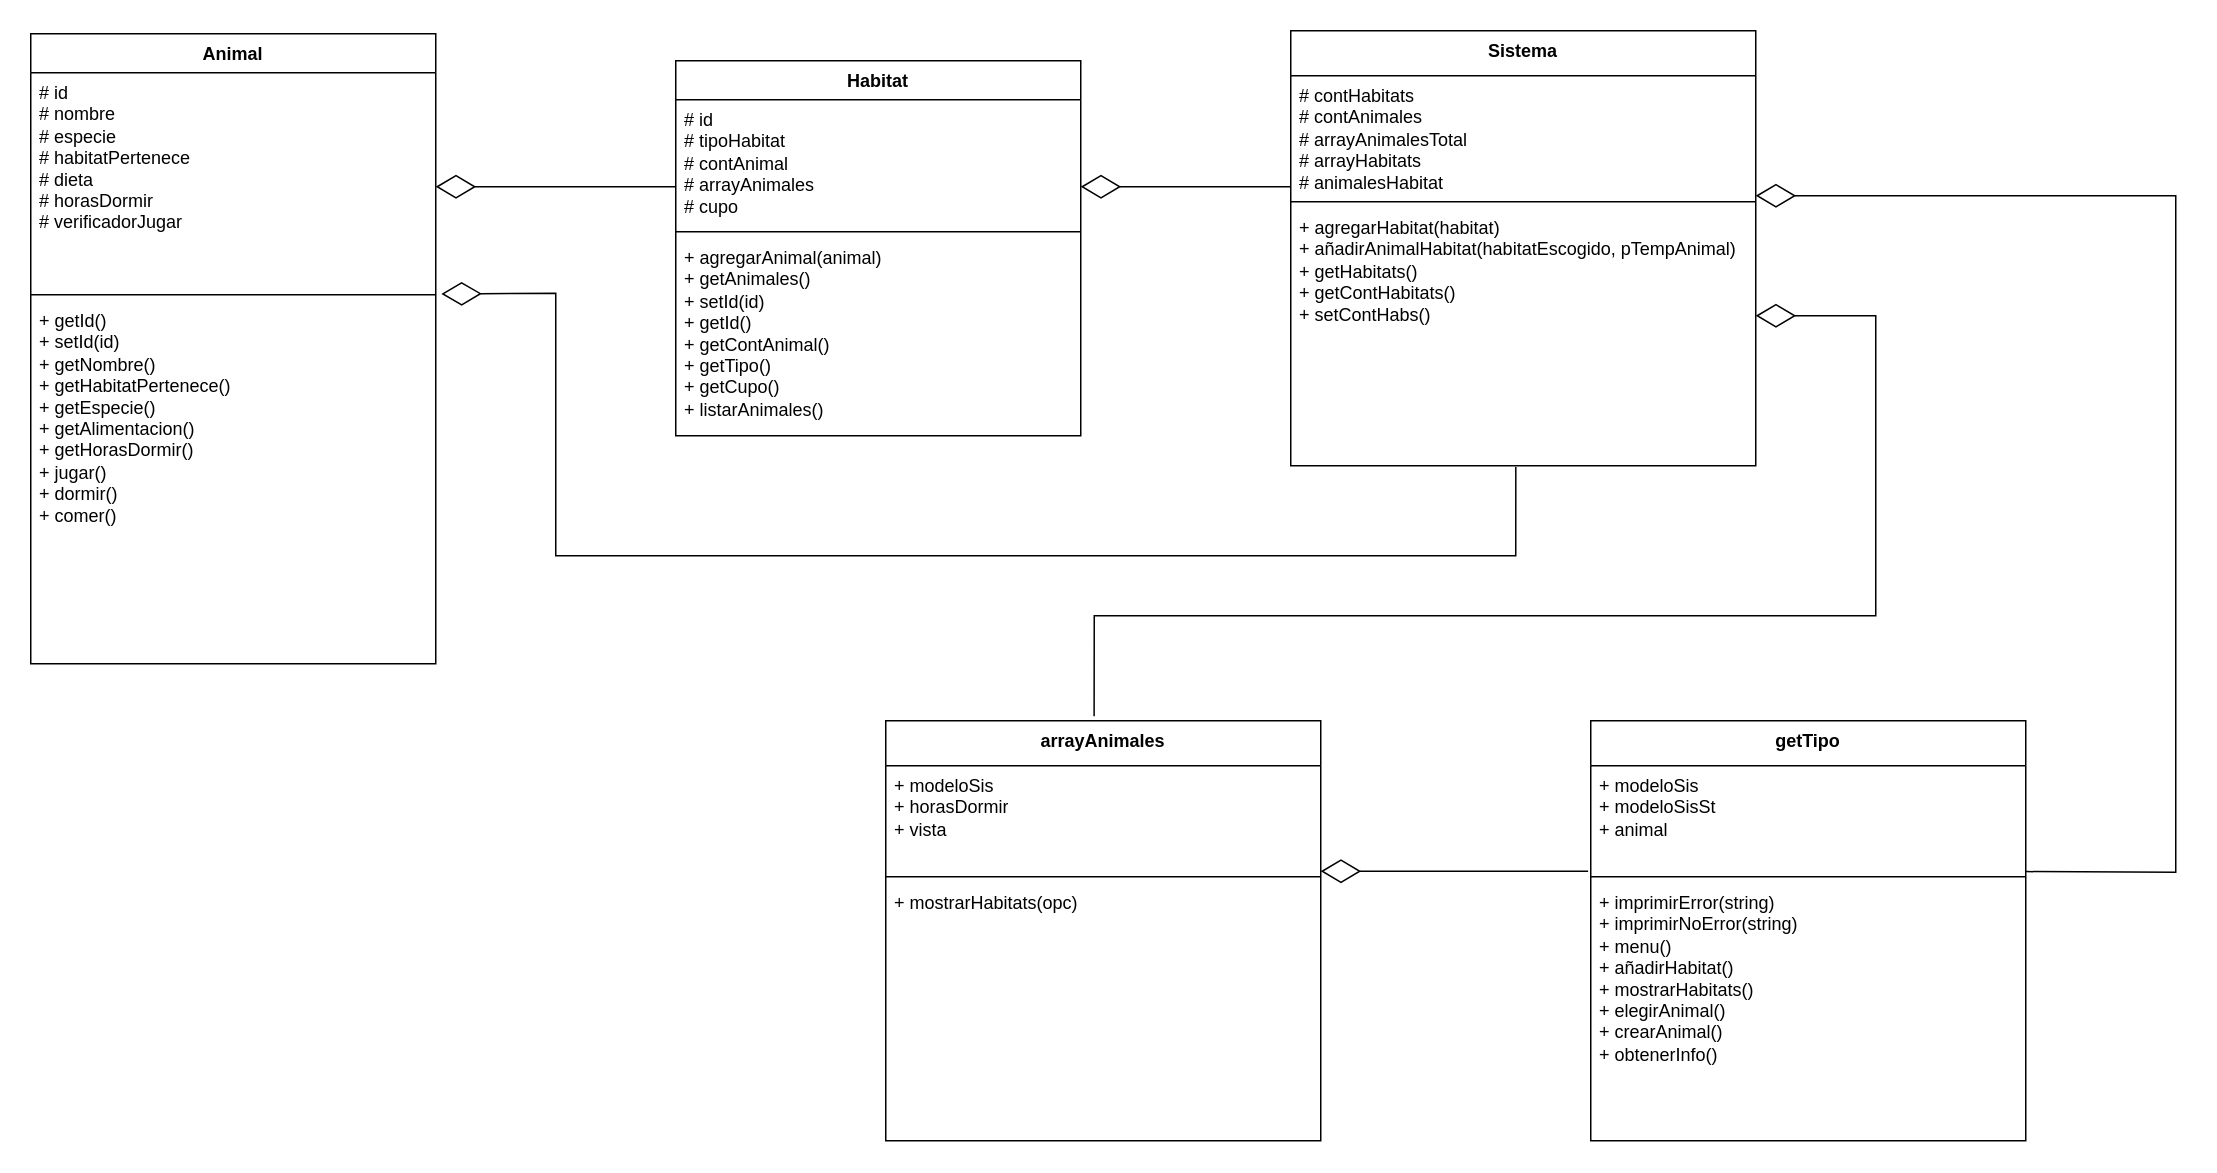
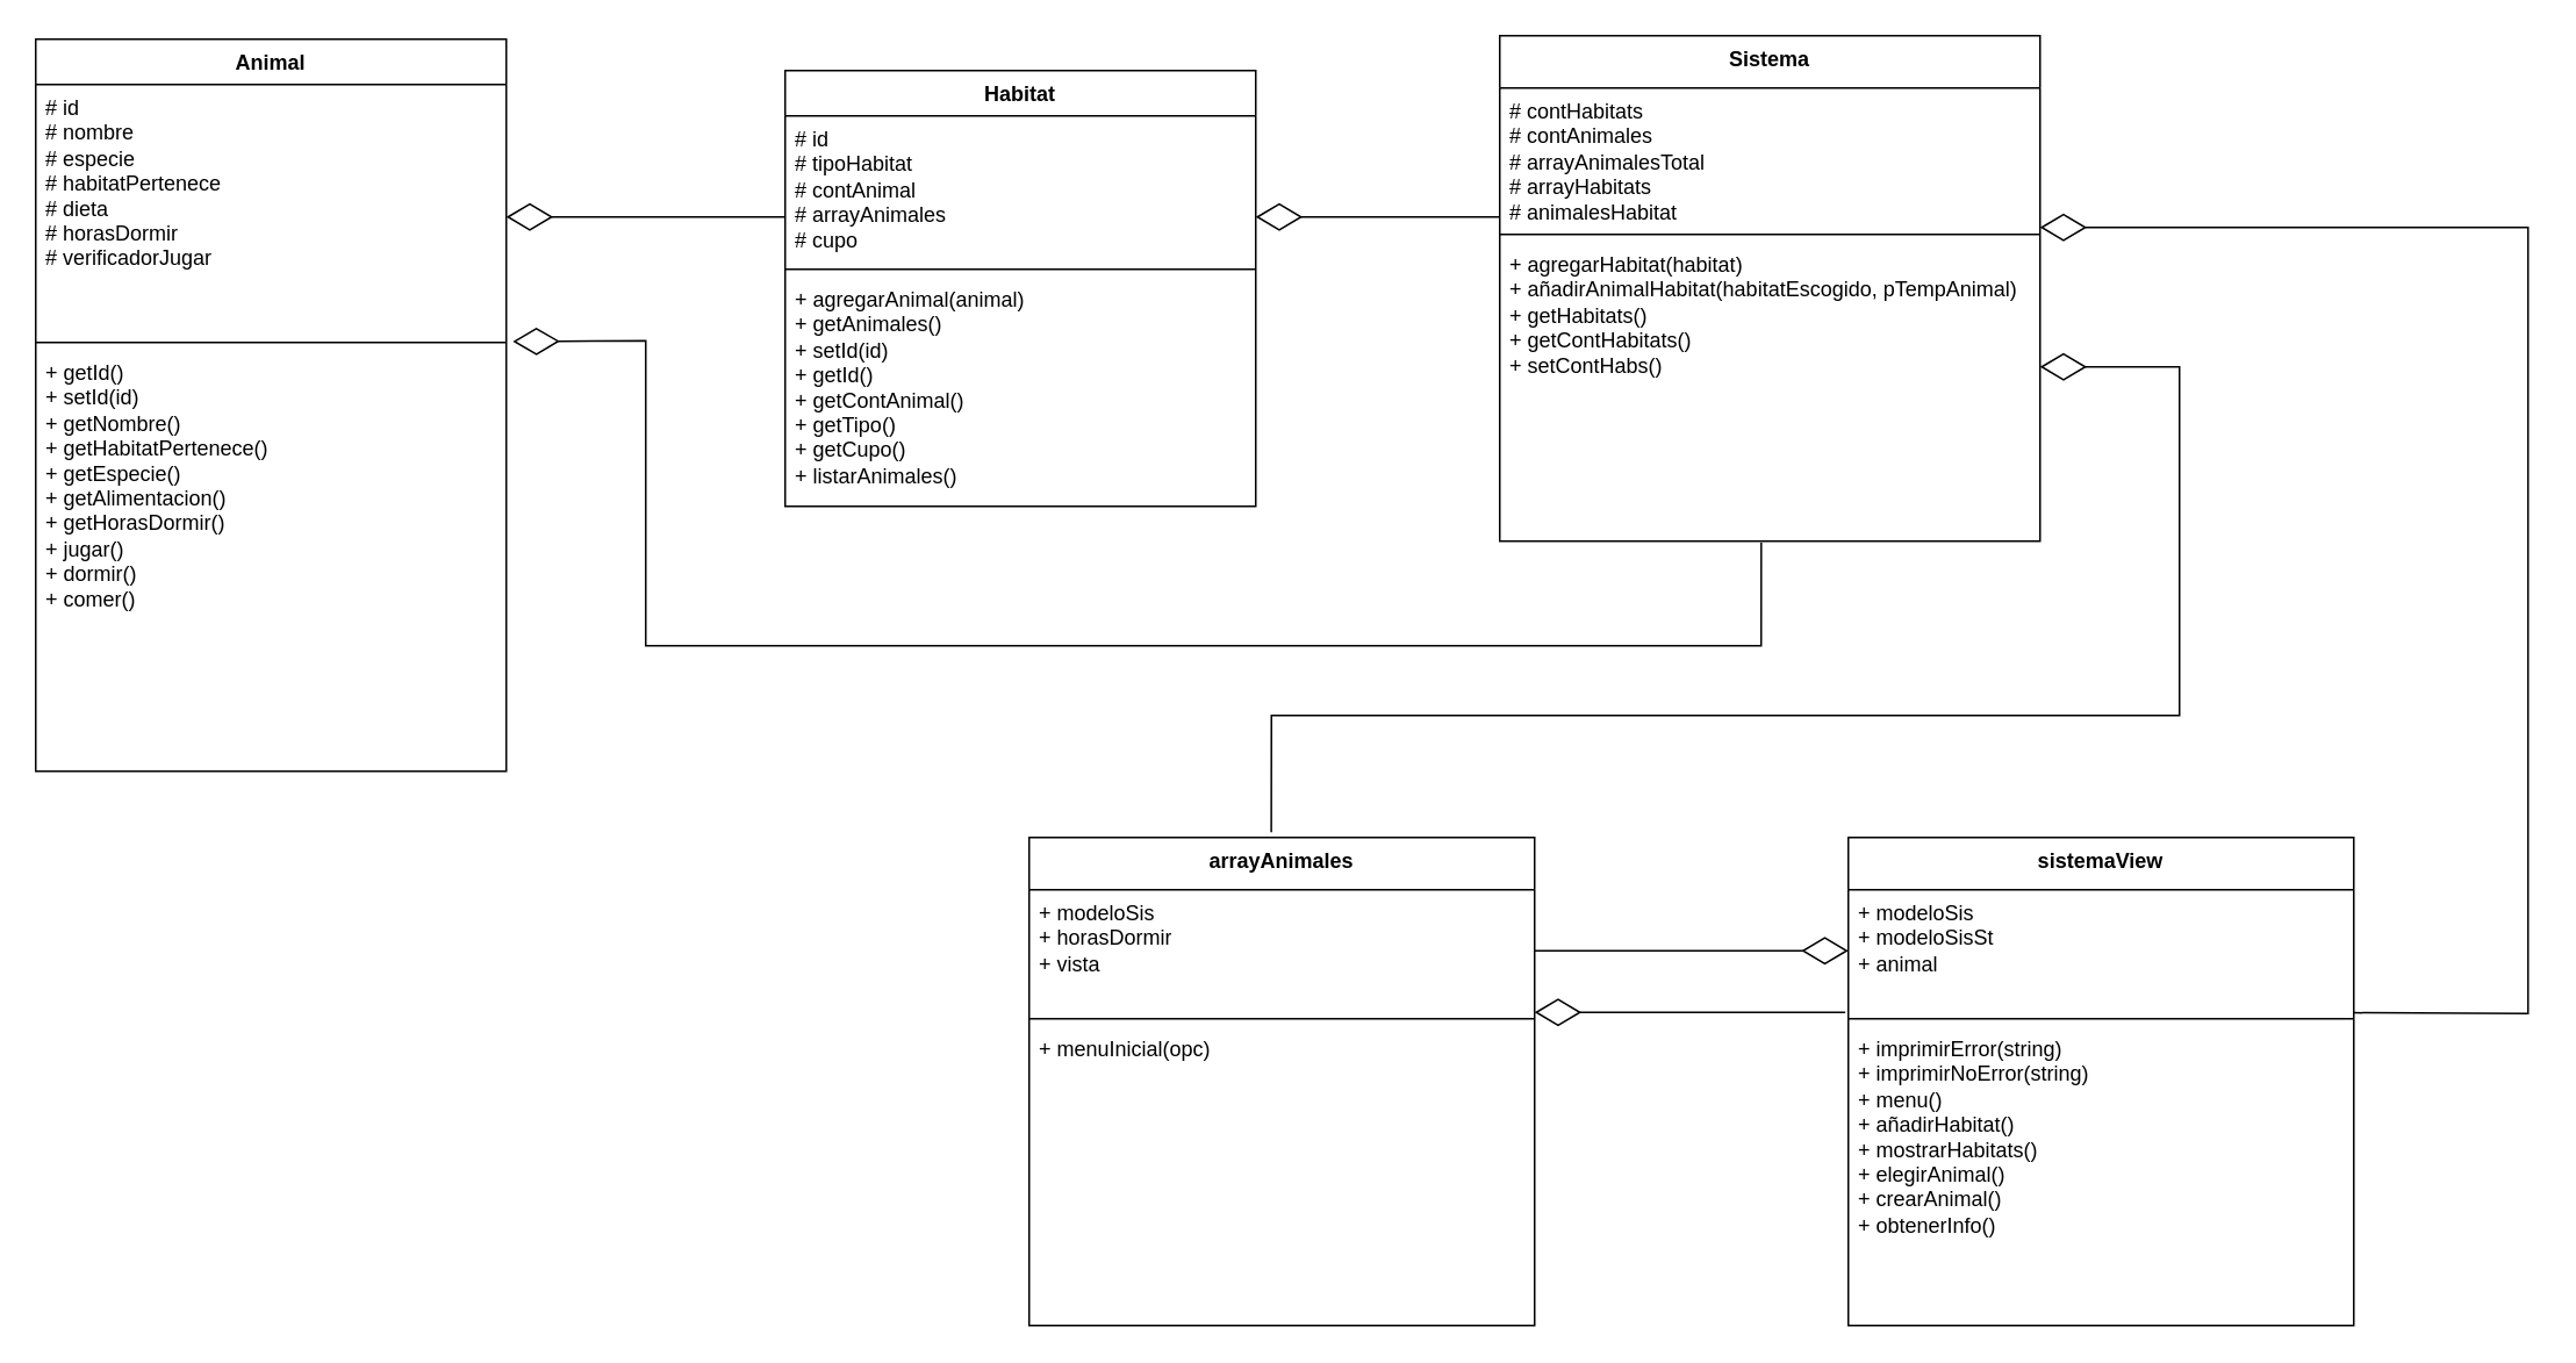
  <mxCell id="0" />
  <mxCell id="1" parent="0" />
  <mxCell id="2" value="Animal" style="swimlane;fontStyle=1;align=center;verticalAlign=top;childLayout=stackLayout;horizontal=1;startSize=26;horizontalStack=0;resizeParent=1;resizeParentMax=0;resizeLast=0;collapsible=1;marginBottom=0;whiteSpace=wrap;html=1;" parent="1" vertex="1"><mxGeometry x="20" y="22" width="270" height="420" as="geometry"><mxRectangle y="280" width="100" height="30" as="alternateBounds" /></mxGeometry></mxCell>
  <mxCell id="3" value="# id&lt;br&gt;# nombre&lt;br&gt;# especie&lt;br&gt;# habitatPertenece&lt;br&gt;# dieta&lt;br&gt;# horasDormir&lt;br&gt;# verificadorJugar" style="text;strokeColor=none;fillColor=none;align=left;verticalAlign=top;spacingLeft=4;spacingRight=4;overflow=hidden;rotatable=0;points=[[0,0.5],[1,0.5]];portConstraint=eastwest;whiteSpace=wrap;html=1;" parent="2" vertex="1"><mxGeometry y="26" width="270" height="144" as="geometry" /></mxCell>
  <mxCell id="4" value="" style="line;strokeWidth=1;fillColor=none;align=left;verticalAlign=middle;spacingTop=-1;spacingLeft=3;spacingRight=3;rotatable=0;labelPosition=right;points=[];portConstraint=eastwest;strokeColor=inherit;" parent="2" vertex="1"><mxGeometry y="170" width="270" height="8" as="geometry" /></mxCell>
  <mxCell id="5" value="+ getId()&lt;br&gt;+ setId(id)&lt;br&gt;+ getNombre()&lt;br&gt;+ getHabitatPertenece()&lt;br&gt;+ getEspecie()&lt;br&gt;+ getAlimentacion()&lt;br&gt;+ getHorasDormir()&lt;br&gt;+ jugar()&lt;br&gt;+ dormir()&lt;br&gt;+ comer()" style="text;strokeColor=none;fillColor=none;align=left;verticalAlign=top;spacingLeft=4;spacingRight=4;overflow=hidden;rotatable=0;points=[[0,0.5],[1,0.5]];portConstraint=eastwest;whiteSpace=wrap;html=1;" parent="2" vertex="1"><mxGeometry y="178" width="270" height="242" as="geometry" /></mxCell>
  <mxCell id="6" value="Sistema" style="swimlane;fontStyle=1;align=center;verticalAlign=top;childLayout=stackLayout;horizontal=1;startSize=30;horizontalStack=0;resizeParent=1;resizeParentMax=0;resizeLast=0;collapsible=1;marginBottom=0;whiteSpace=wrap;html=1;" parent="1" vertex="1"><mxGeometry x="860" y="20" width="310" height="290" as="geometry" /></mxCell>
  <mxCell id="7" value="# contHabitats&lt;br&gt;# contAnimales&lt;br&gt;# arrayAnimalesTotal&lt;br&gt;# arrayHabitats&lt;br&gt;# animalesHabitat&lt;br&gt;" style="text;strokeColor=none;fillColor=none;align=left;verticalAlign=top;spacingLeft=4;spacingRight=4;overflow=hidden;rotatable=0;points=[[0,0.5],[1,0.5]];portConstraint=eastwest;whiteSpace=wrap;html=1;" parent="6" vertex="1"><mxGeometry y="30" width="310" height="80" as="geometry" /></mxCell>
  <mxCell id="8" value="" style="line;strokeWidth=1;fillColor=none;align=left;verticalAlign=middle;spacingTop=-1;spacingLeft=3;spacingRight=3;rotatable=0;labelPosition=right;points=[];portConstraint=eastwest;strokeColor=inherit;" parent="6" vertex="1"><mxGeometry y="110" width="310" height="8" as="geometry" /></mxCell>
  <mxCell id="9" value="+ agregarHabitat(habitat)&lt;br&gt;+ añadirAnimalHabitat(habitatEscogido, pTempAnimal)&lt;br&gt;+ getHabitats()&lt;br&gt;+ getContHabitats()&lt;br&gt;+ setContHabs()" style="text;strokeColor=none;fillColor=none;align=left;verticalAlign=top;spacingLeft=4;spacingRight=4;overflow=hidden;rotatable=0;points=[[0,0.5],[1,0.5]];portConstraint=eastwest;whiteSpace=wrap;html=1;" parent="6" vertex="1"><mxGeometry y="118" width="310" height="172" as="geometry" /></mxCell>
  <mxCell id="10" value="Habitat" style="swimlane;fontStyle=1;align=center;verticalAlign=top;childLayout=stackLayout;horizontal=1;startSize=26;horizontalStack=0;resizeParent=1;resizeParentMax=0;resizeLast=0;collapsible=1;marginBottom=0;whiteSpace=wrap;html=1;" parent="1" vertex="1"><mxGeometry x="450" y="40" width="270" height="250" as="geometry" /></mxCell>
  <mxCell id="11" value="# id&amp;nbsp;&lt;br&gt;# tipoHabitat&lt;br&gt;# contAnimal&lt;br&gt;# arrayAnimales&lt;br&gt;# cupo" style="text;strokeColor=none;fillColor=none;align=left;verticalAlign=top;spacingLeft=4;spacingRight=4;overflow=hidden;rotatable=0;points=[[0,0.5],[1,0.5]];portConstraint=eastwest;whiteSpace=wrap;html=1;" parent="10" vertex="1"><mxGeometry y="26" width="270" height="84" as="geometry" /></mxCell>
  <mxCell id="12" value="" style="line;strokeWidth=1;fillColor=none;align=left;verticalAlign=middle;spacingTop=-1;spacingLeft=3;spacingRight=3;rotatable=0;labelPosition=right;points=[];portConstraint=eastwest;strokeColor=inherit;" parent="10" vertex="1"><mxGeometry y="110" width="270" height="8" as="geometry" /></mxCell>
  <mxCell id="13" value="+ agregarAnimal(animal)&lt;br&gt;+ getAnimales()&lt;br&gt;+ setId(id)&lt;br&gt;+ getId()&lt;br&gt;+ getContAnimal()&lt;br&gt;+ getTipo()&lt;br&gt;+ getCupo()&lt;br&gt;+ listarAnimales()" style="text;strokeColor=none;fillColor=none;align=left;verticalAlign=top;spacingLeft=4;spacingRight=4;overflow=hidden;rotatable=0;points=[[0,0.5],[1,0.5]];portConstraint=eastwest;whiteSpace=wrap;html=1;" parent="10" vertex="1"><mxGeometry y="118" width="270" height="132" as="geometry" /></mxCell>
  <mxCell id="14" value="" style="endArrow=diamondThin;endFill=0;endSize=24;html=1;rounded=0;" parent="1" edge="1"><mxGeometry width="160" relative="1" as="geometry"><mxPoint x="450" y="124" as="sourcePoint" /><mxPoint x="290" y="124" as="targetPoint" /></mxGeometry></mxCell>
  <mxCell id="15" value="" style="endArrow=diamondThin;endFill=0;endSize=24;html=1;rounded=0;exitX=0;exitY=0.925;exitDx=0;exitDy=0;exitPerimeter=0;" parent="1" source="7" edge="1"><mxGeometry width="160" relative="1" as="geometry"><mxPoint x="860" y="130" as="sourcePoint" /><mxPoint x="720" y="124" as="targetPoint" /></mxGeometry></mxCell>
  <mxCell id="16" value="arrayAnimales" style="swimlane;fontStyle=1;align=center;verticalAlign=top;childLayout=stackLayout;horizontal=1;startSize=30;horizontalStack=0;resizeParent=1;resizeParentMax=0;resizeLast=0;collapsible=1;marginBottom=0;whiteSpace=wrap;html=1;" vertex="1" parent="1"><mxGeometry x="590" y="480" width="290" height="280" as="geometry" /></mxCell>
  <mxCell id="17" value="+ modeloSis&lt;br&gt;+ horasDormir&lt;br&gt;+ vista" style="text;strokeColor=none;fillColor=none;align=left;verticalAlign=top;spacingLeft=4;spacingRight=4;overflow=hidden;rotatable=0;points=[[0,0.5],[1,0.5]];portConstraint=eastwest;whiteSpace=wrap;html=1;" vertex="1" parent="16"><mxGeometry y="30" width="290" height="70" as="geometry" /></mxCell>
  <mxCell id="18" value="" style="line;strokeWidth=1;fillColor=none;align=left;verticalAlign=middle;spacingTop=-1;spacingLeft=3;spacingRight=3;rotatable=0;labelPosition=right;points=[];portConstraint=eastwest;strokeColor=inherit;" vertex="1" parent="16"><mxGeometry y="100" width="290" height="8" as="geometry" /></mxCell>
- <mxCell id="19" value="+ mostrarHabitats(opc)" style="text;strokeColor=none;fillColor=none;align=left;verticalAlign=top;spacingLeft=4;spacingRight=4;overflow=hidden;rotatable=0;points=[[0,0.5],[1,0.5]];portConstraint=eastwest;whiteSpace=wrap;html=1;" vertex="1" parent="16"><mxGeometry y="108" width="290" height="172" as="geometry" /></mxCell>
- <mxCell id="20" value="getTipo" style="swimlane;fontStyle=1;align=center;verticalAlign=top;childLayout=stackLayout;horizontal=1;startSize=30;horizontalStack=0;resizeParent=1;resizeParentMax=0;resizeLast=0;collapsible=1;marginBottom=0;whiteSpace=wrap;html=1;" vertex="1" parent="1"><mxGeometry x="1060" y="480" width="290" height="280" as="geometry" /></mxCell>
+ <mxCell id="19" value="+ menuInicial(opc)" style="text;strokeColor=none;fillColor=none;align=left;verticalAlign=top;spacingLeft=4;spacingRight=4;overflow=hidden;rotatable=0;points=[[0,0.5],[1,0.5]];portConstraint=eastwest;whiteSpace=wrap;html=1;" vertex="1" parent="16"><mxGeometry y="108" width="290" height="172" as="geometry" /></mxCell>
+ <mxCell id="20" value="sistemaView" style="swimlane;fontStyle=1;align=center;verticalAlign=top;childLayout=stackLayout;horizontal=1;startSize=30;horizontalStack=0;resizeParent=1;resizeParentMax=0;resizeLast=0;collapsible=1;marginBottom=0;whiteSpace=wrap;html=1;" vertex="1" parent="1"><mxGeometry x="1060" y="480" width="290" height="280" as="geometry" /></mxCell>
  <mxCell id="21" value="+ modeloSis&lt;br&gt;+ modeloSisSt&lt;br&gt;+ animal" style="text;strokeColor=none;fillColor=none;align=left;verticalAlign=top;spacingLeft=4;spacingRight=4;overflow=hidden;rotatable=0;points=[[0,0.5],[1,0.5]];portConstraint=eastwest;whiteSpace=wrap;html=1;" vertex="1" parent="20"><mxGeometry y="30" width="290" height="70" as="geometry" /></mxCell>
  <mxCell id="22" value="" style="line;strokeWidth=1;fillColor=none;align=left;verticalAlign=middle;spacingTop=-1;spacingLeft=3;spacingRight=3;rotatable=0;labelPosition=right;points=[];portConstraint=eastwest;strokeColor=inherit;" vertex="1" parent="20"><mxGeometry y="100" width="290" height="8" as="geometry" /></mxCell>
  <mxCell id="23" value="+ imprimirError(string)&lt;br&gt;+ imprimirNoError(string)&lt;br&gt;+ menu()&lt;br&gt;+ añadirHabitat()&lt;br&gt;+ mostrarHabitats()&lt;br&gt;+ elegirAnimal()&lt;br&gt;+ crearAnimal()&lt;br&gt;+ obtenerInfo()" style="text;strokeColor=none;fillColor=none;align=left;verticalAlign=top;spacingLeft=4;spacingRight=4;overflow=hidden;rotatable=0;points=[[0,0.5],[1,0.5]];portConstraint=eastwest;whiteSpace=wrap;html=1;" vertex="1" parent="20"><mxGeometry y="108" width="290" height="172" as="geometry" /></mxCell>
  <mxCell id="24" value="" style="endArrow=diamondThin;endFill=0;endSize=24;html=1;rounded=0;exitX=0.484;exitY=1.005;exitDx=0;exitDy=0;exitPerimeter=0;entryX=1.014;entryY=1.024;entryDx=0;entryDy=0;entryPerimeter=0;" edge="1" parent="1" source="9" target="3"><mxGeometry width="160" relative="1" as="geometry"><mxPoint x="810" y="340" as="sourcePoint" /><mxPoint x="275.529" y="140" as="targetPoint" /><Array as="points"><mxPoint x="1010" y="370" /><mxPoint x="370" y="370" /><mxPoint x="370" y="195" /></Array></mxGeometry></mxCell>
  <mxCell id="25" value="" style="endArrow=diamondThin;endFill=0;endSize=24;html=1;rounded=0;exitX=1;exitY=1.008;exitDx=0;exitDy=0;exitPerimeter=0;" edge="1" parent="1" source="21"><mxGeometry width="160" relative="1" as="geometry"><mxPoint x="1440" y="590" as="sourcePoint" /><mxPoint x="1170" y="130" as="targetPoint" /><Array as="points"><mxPoint x="1450" y="581" /><mxPoint x="1450" y="380" /><mxPoint x="1450" y="130" /></Array></mxGeometry></mxCell>
  <mxCell id="26" value="" style="endArrow=diamondThin;endFill=0;endSize=24;html=1;rounded=0;exitX=0.479;exitY=-0.011;exitDx=0;exitDy=0;exitPerimeter=0;" edge="1" parent="1" source="16"><mxGeometry width="160" relative="1" as="geometry"><mxPoint x="500" y="510" as="sourcePoint" /><mxPoint x="1170" y="210" as="targetPoint" /><Array as="points"><mxPoint x="729" y="410" /><mxPoint x="1010" y="410" /><mxPoint x="1250" y="410" /><mxPoint x="1250" y="210" /></Array></mxGeometry></mxCell>
+ <mxCell id="27" value="" style="endArrow=diamondThin;endFill=0;endSize=24;html=1;rounded=0;exitX=1;exitY=0.5;exitDx=0;exitDy=0;entryX=0;entryY=0.5;entryDx=0;entryDy=0;" edge="1" parent="1" source="17" target="21"><mxGeometry width="160" relative="1" as="geometry"><mxPoint x="940" y="480" as="sourcePoint" /><mxPoint x="1100" y="480" as="targetPoint" /></mxGeometry></mxCell>
  <mxCell id="28" value="" style="endArrow=diamondThin;endFill=0;endSize=24;html=1;rounded=0;exitX=-0.006;exitY=0.042;exitDx=0;exitDy=0;exitPerimeter=0;entryX=1;entryY=0.042;entryDx=0;entryDy=0;entryPerimeter=0;" edge="1" parent="1" source="22" target="18"><mxGeometry width="160" relative="1" as="geometry"><mxPoint x="940" y="480" as="sourcePoint" /><mxPoint x="1100" y="480" as="targetPoint" /></mxGeometry></mxCell>
